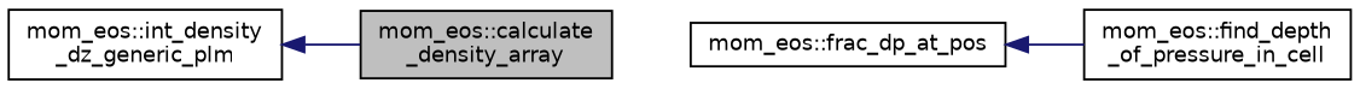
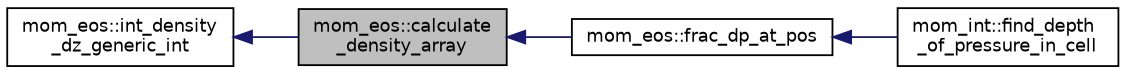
  digraph {
    rankdir=LR
    node [color=black fillcolor=white fontname=Helvetica fontsize=10 shape=record style=filled]
    edge [color=midnightblue dir=back fontname=Helvetica fontsize=10 labelfontname=Helvetica labelfontsize=10 style=solid]
    n1 [fillcolor=grey75 fontcolor=black height=0.2 label="mom_eos::calculate\l_density_array" width=0.4]
    n2 [height=0.2 label="mom_eos::frac_dp_at_pos" width=0.4]
-   n3 [height=0.2 label="mom_eos::find_depth\l_of_pressure_in_cell" width=0.4]
-   n4 [height=0.2 label="mom_eos::int_density\l_dz_generic_plm" width=0.4]
+   n3 [height=0.2 label="mom_int::find_depth\l_of_pressure_in_cell" width=0.4]
+   n4 [height=0.2 label="mom_eos::int_density\l_dz_generic_int" width=0.4]
+   n1 -> n2
    n2 -> n3
    n4 -> n1
  }
